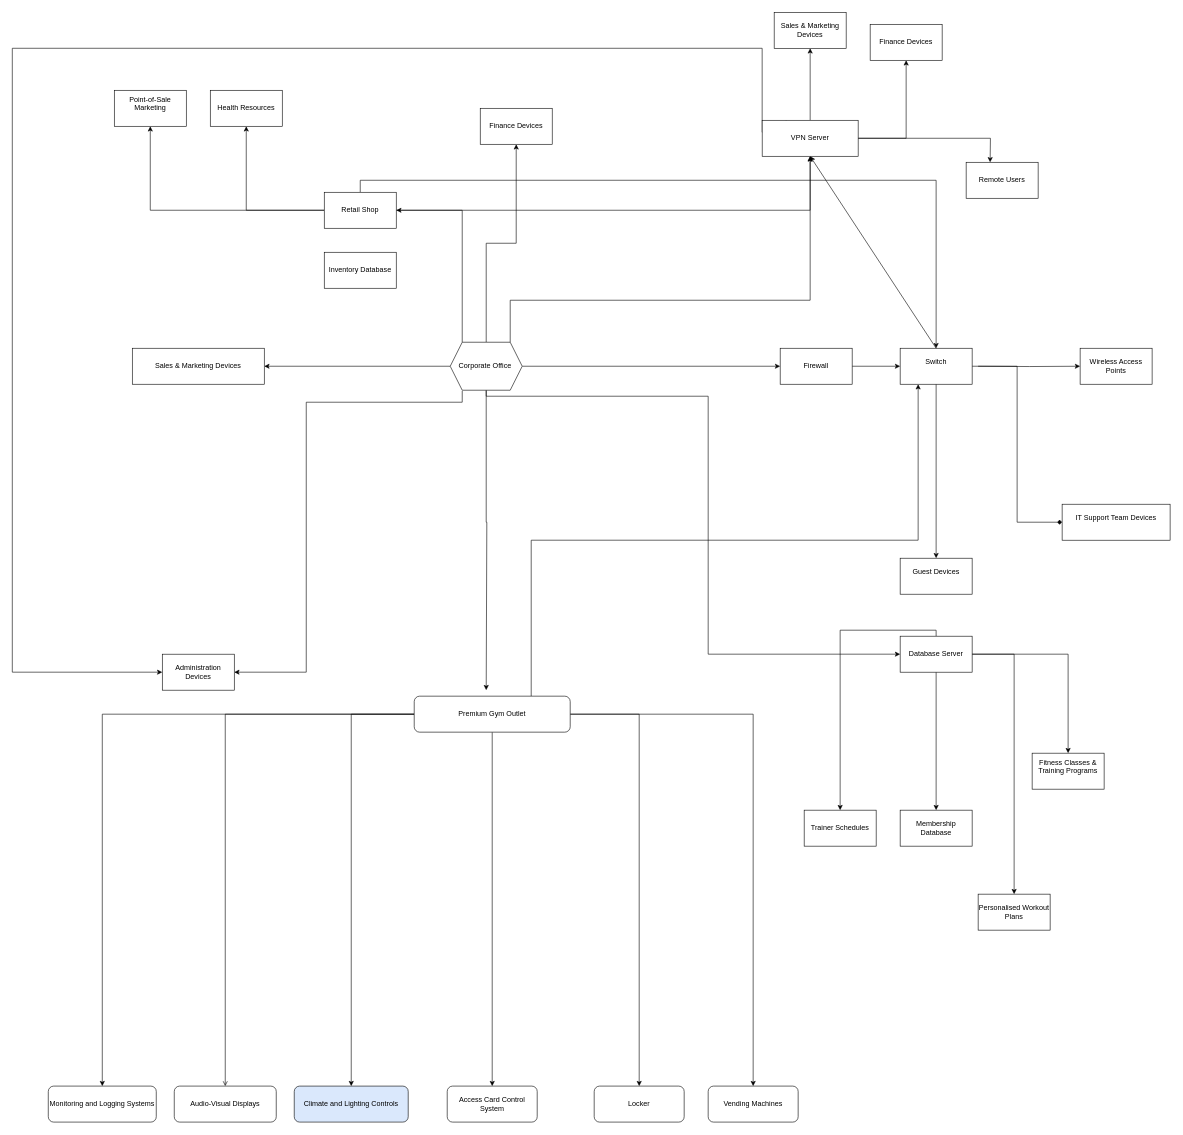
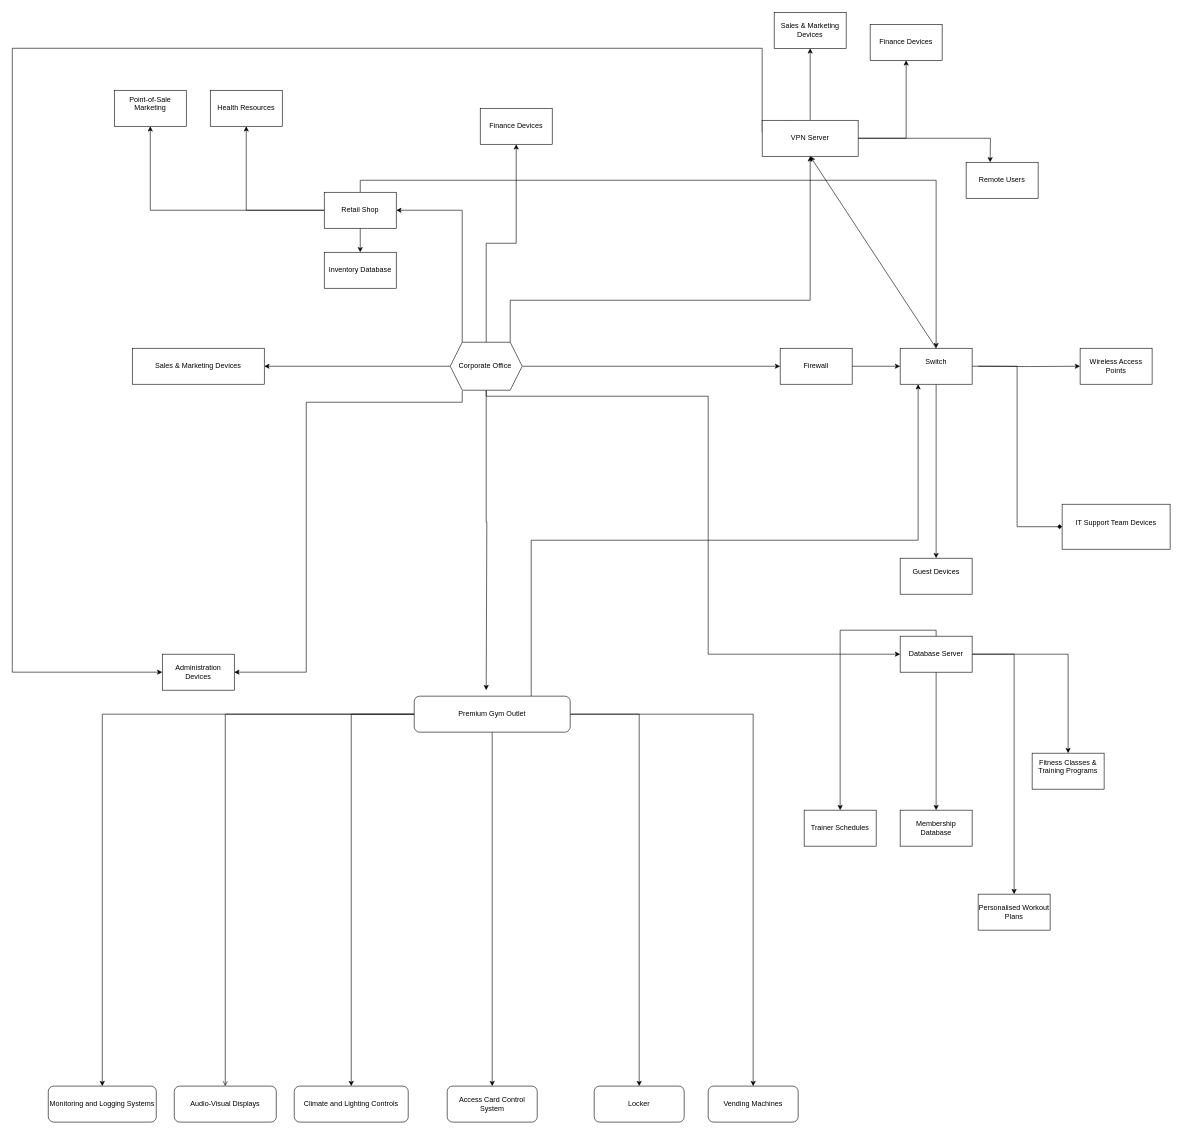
  <mxCell id="0" />
  <mxCell id="1" parent="0" />
  <mxCell id="2" value="" style="edgeStyle=orthogonalEdgeStyle;rounded=0;orthogonalLoop=1;jettySize=auto;html=1;" edge="1" parent="1" source="10" target="12"><mxGeometry relative="1" as="geometry" /></mxCell>
  <mxCell id="3" value="" style="edgeStyle=orthogonalEdgeStyle;rounded=0;orthogonalLoop=1;jettySize=auto;html=1;" edge="1" parent="1" source="10" target="13"><mxGeometry relative="1" as="geometry" /></mxCell>
  <mxCell id="4" style="edgeStyle=orthogonalEdgeStyle;rounded=0;orthogonalLoop=1;jettySize=auto;html=1;entryX=0.5;entryY=1;entryDx=0;entryDy=0;" edge="1" parent="1" source="10" target="18"><mxGeometry relative="1" as="geometry"><mxPoint x="810" y="400" as="targetPoint" /><Array as="points"><mxPoint x="850" y="500" /><mxPoint x="1350" y="500" /></Array></mxGeometry></mxCell>
  <mxCell id="5" value="" style="edgeStyle=orthogonalEdgeStyle;rounded=0;orthogonalLoop=1;jettySize=auto;html=1;exitX=0.167;exitY=1.013;exitDx=0;exitDy=0;exitPerimeter=0;" edge="1" parent="1" source="10" target="19"><mxGeometry relative="1" as="geometry"><mxPoint x="770" y="670" as="sourcePoint" /><Array as="points"><mxPoint x="770" y="670" /><mxPoint x="510" y="670" /></Array></mxGeometry></mxCell>
  <mxCell id="6" value="" style="edgeStyle=orthogonalEdgeStyle;rounded=0;orthogonalLoop=1;jettySize=auto;html=1;" edge="1" parent="1" source="10" target="24"><mxGeometry relative="1" as="geometry"><Array as="points"><mxPoint x="770" y="350" /></Array></mxGeometry></mxCell>
  <mxCell id="7" value="" style="edgeStyle=orthogonalEdgeStyle;rounded=0;orthogonalLoop=1;jettySize=auto;html=1;" edge="1" parent="1" source="10" target="29"><mxGeometry relative="1" as="geometry"><Array as="points"><mxPoint x="810" y="660" /><mxPoint x="1180" y="660" /></Array></mxGeometry></mxCell>
  <mxCell id="8" style="edgeStyle=orthogonalEdgeStyle;rounded=0;orthogonalLoop=1;jettySize=auto;html=1;" edge="1" parent="1" source="10"><mxGeometry relative="1" as="geometry"><mxPoint x="810" y="1150" as="targetPoint" /><Array as="points"><mxPoint x="810" y="870" /><mxPoint x="811" y="1090" /></Array></mxGeometry></mxCell>
  <mxCell id="9" value="" style="edgeStyle=orthogonalEdgeStyle;rounded=0;orthogonalLoop=1;jettySize=auto;html=1;" edge="1" parent="1" source="10" target="30"><mxGeometry relative="1" as="geometry" /></mxCell>
  <mxCell id="10" value="Corporate Office&amp;nbsp;" style="shape=hexagon;perimeter=hexagonPerimeter2;whiteSpace=wrap;html=1;fixedSize=1;" vertex="1" parent="1"><mxGeometry x="750" y="570" width="120" height="80" as="geometry" /></mxCell>
  <mxCell id="11" value="" style="edgeStyle=orthogonalEdgeStyle;rounded=0;orthogonalLoop=1;jettySize=auto;html=1;" edge="1" parent="1" source="12" target="46"><mxGeometry relative="1" as="geometry" /></mxCell>
  <mxCell id="12" value="Firewall" style="whiteSpace=wrap;html=1;" vertex="1" parent="1"><mxGeometry x="1300" y="580" width="120" height="60" as="geometry" /></mxCell>
  <mxCell id="13" value="Sales &amp;amp; Marketing Devices" style="whiteSpace=wrap;html=1;" vertex="1" parent="1"><mxGeometry x="220" y="580" width="220" height="60" as="geometry" /></mxCell>
  <mxCell id="14" value="" style="edgeStyle=orthogonalEdgeStyle;rounded=0;orthogonalLoop=1;jettySize=auto;html=1;" edge="1" parent="1" source="18"><mxGeometry relative="1" as="geometry"><mxPoint x="1650" y="270" as="targetPoint" /></mxGeometry></mxCell>
  <mxCell id="15" value="" style="edgeStyle=orthogonalEdgeStyle;rounded=0;orthogonalLoop=1;jettySize=auto;html=1;" edge="1" parent="1" source="18" target="52"><mxGeometry relative="1" as="geometry" /></mxCell>
  <mxCell id="16" value="" style="edgeStyle=orthogonalEdgeStyle;rounded=0;orthogonalLoop=1;jettySize=auto;html=1;" edge="1" parent="1" source="18" target="53"><mxGeometry relative="1" as="geometry" /></mxCell>
  <mxCell id="17" style="edgeStyle=orthogonalEdgeStyle;rounded=0;orthogonalLoop=1;jettySize=auto;html=1;exitX=0.25;exitY=0;exitDx=0;exitDy=0;entryX=0;entryY=0.5;entryDx=0;entryDy=0;" edge="1" parent="1" source="18" target="19"><mxGeometry relative="1" as="geometry"><Array as="points"><mxPoint x="1270" y="220" /><mxPoint x="1270" y="80" /><mxPoint x="20" y="80" /><mxPoint x="20" y="1120" /></Array></mxGeometry></mxCell>
  <mxCell id="18" value="VPN Server" style="rounded=0;whiteSpace=wrap;html=1;" vertex="1" parent="1"><mxGeometry x="1270" y="200" width="160" height="60" as="geometry" /></mxCell>
  <mxCell id="19" value="Administration Devices" style="whiteSpace=wrap;html=1;" vertex="1" parent="1"><mxGeometry x="270" y="1090" width="120" height="60" as="geometry" /></mxCell>
  <mxCell id="20" value="" style="edgeStyle=orthogonalEdgeStyle;rounded=0;orthogonalLoop=1;jettySize=auto;html=1;" edge="1" parent="1" source="24" target="60"><mxGeometry relative="1" as="geometry" /></mxCell>
  <mxCell id="21" value="" style="edgeStyle=orthogonalEdgeStyle;rounded=0;orthogonalLoop=1;jettySize=auto;html=1;" edge="1" parent="1" source="24" target="61"><mxGeometry relative="1" as="geometry" /></mxCell>
- <mxCell id="22" value="" style="edgeStyle=orthogonalEdgeStyle;rounded=0;orthogonalLoop=1;jettySize=auto;html=1;" edge="1" parent="1" source="24" target="18"><mxGeometry relative="1" as="geometry" /></mxCell>
+ <mxCell id="22" value="" style="edgeStyle=orthogonalEdgeStyle;rounded=0;orthogonalLoop=1;jettySize=auto;html=1;" edge="1" parent="1" source="24" target="62"><mxGeometry relative="1" as="geometry" /></mxCell>
  <mxCell id="23" style="edgeStyle=orthogonalEdgeStyle;rounded=0;orthogonalLoop=1;jettySize=auto;html=1;entryX=0.5;entryY=0;entryDx=0;entryDy=0;exitX=0.5;exitY=0;exitDx=0;exitDy=0;" edge="1" parent="1" source="24" target="46"><mxGeometry relative="1" as="geometry"><mxPoint x="940" y="150" as="targetPoint" /></mxGeometry></mxCell>
  <mxCell id="24" value="Retail Shop" style="whiteSpace=wrap;html=1;" vertex="1" parent="1"><mxGeometry x="540" y="320" width="120" height="60" as="geometry" /></mxCell>
  <mxCell id="25" value="" style="edgeStyle=orthogonalEdgeStyle;rounded=0;orthogonalLoop=1;jettySize=auto;html=1;" edge="1" parent="1" source="29" target="39"><mxGeometry relative="1" as="geometry" /></mxCell>
  <mxCell id="26" value="" style="edgeStyle=orthogonalEdgeStyle;rounded=0;orthogonalLoop=1;jettySize=auto;html=1;" edge="1" parent="1" source="29" target="40"><mxGeometry relative="1" as="geometry" /></mxCell>
  <mxCell id="27" value="" style="edgeStyle=orthogonalEdgeStyle;rounded=0;orthogonalLoop=1;jettySize=auto;html=1;" edge="1" parent="1" source="29" target="41"><mxGeometry relative="1" as="geometry"><Array as="points"><mxPoint x="1560" y="1050" /><mxPoint x="1400" y="1050" /></Array></mxGeometry></mxCell>
  <mxCell id="28" value="" style="edgeStyle=orthogonalEdgeStyle;rounded=0;orthogonalLoop=1;jettySize=auto;html=1;" edge="1" parent="1" source="29" target="42"><mxGeometry relative="1" as="geometry" /></mxCell>
  <mxCell id="29" value="Database Server" style="whiteSpace=wrap;html=1;" vertex="1" parent="1"><mxGeometry x="1500" y="1060" width="120" height="60" as="geometry" /></mxCell>
  <mxCell id="30" value="Finance Devices" style="whiteSpace=wrap;html=1;" vertex="1" parent="1"><mxGeometry x="800" y="180" width="120" height="60" as="geometry" /></mxCell>
  <mxCell id="31" style="edgeStyle=orthogonalEdgeStyle;rounded=0;orthogonalLoop=1;jettySize=auto;html=1;exitX=0.75;exitY=0;exitDx=0;exitDy=0;entryX=0.25;entryY=1;entryDx=0;entryDy=0;" edge="1" parent="1" source="38" target="46"><mxGeometry relative="1" as="geometry" /></mxCell>
  <mxCell id="32" value="" style="edgeStyle=orthogonalEdgeStyle;rounded=0;orthogonalLoop=1;jettySize=auto;html=1;" edge="1" parent="1" source="38" target="54"><mxGeometry relative="1" as="geometry" /></mxCell>
  <mxCell id="33" value="" style="edgeStyle=orthogonalEdgeStyle;rounded=0;orthogonalLoop=1;jettySize=auto;html=1;endArrow=open;" edge="1" parent="1" source="38" target="55"><mxGeometry relative="1" as="geometry" /></mxCell>
  <mxCell id="34" value="" style="edgeStyle=orthogonalEdgeStyle;rounded=0;orthogonalLoop=1;jettySize=auto;html=1;" edge="1" parent="1" source="38" target="56"><mxGeometry relative="1" as="geometry" /></mxCell>
  <mxCell id="35" value="" style="edgeStyle=orthogonalEdgeStyle;rounded=0;orthogonalLoop=1;jettySize=auto;html=1;" edge="1" parent="1" source="38" target="57"><mxGeometry relative="1" as="geometry" /></mxCell>
  <mxCell id="36" value="" style="edgeStyle=orthogonalEdgeStyle;rounded=0;orthogonalLoop=1;jettySize=auto;html=1;" edge="1" parent="1" source="38" target="58"><mxGeometry relative="1" as="geometry" /></mxCell>
  <mxCell id="37" value="" style="edgeStyle=orthogonalEdgeStyle;rounded=0;orthogonalLoop=1;jettySize=auto;html=1;" edge="1" parent="1" source="38" target="59"><mxGeometry relative="1" as="geometry" /></mxCell>
  <mxCell id="38" value="Premium Gym Outlet" style="rounded=1;whiteSpace=wrap;html=1;" vertex="1" parent="1"><mxGeometry x="690" y="1160" width="260" height="60" as="geometry" /></mxCell>
  <mxCell id="39" value="Membership Database" style="whiteSpace=wrap;html=1;" vertex="1" parent="1"><mxGeometry x="1500" y="1350" width="120" height="60" as="geometry" /></mxCell>
  <mxCell id="40" value="&lt;div&gt;Fitness Classes &amp;amp; Training Programs&lt;/div&gt;&lt;div&gt;&lt;br&gt;&lt;/div&gt;" style="whiteSpace=wrap;html=1;" vertex="1" parent="1"><mxGeometry x="1720" y="1255" width="120" height="60" as="geometry" /></mxCell>
  <mxCell id="41" value="Trainer Schedules" style="whiteSpace=wrap;html=1;" vertex="1" parent="1"><mxGeometry x="1340" y="1350" width="120" height="60" as="geometry" /></mxCell>
  <mxCell id="42" value="Personalised Workout Plans" style="whiteSpace=wrap;html=1;" vertex="1" parent="1"><mxGeometry x="1630" y="1490" width="120" height="60" as="geometry" /></mxCell>
  <mxCell id="43" value="" style="edgeStyle=orthogonalEdgeStyle;rounded=0;orthogonalLoop=1;jettySize=auto;html=1;" edge="1" parent="1" target="47"><mxGeometry relative="1" as="geometry"><mxPoint x="1630" y="610" as="sourcePoint" /></mxGeometry></mxCell>
  <mxCell id="44" value="" style="edgeStyle=orthogonalEdgeStyle;rounded=0;orthogonalLoop=1;jettySize=auto;html=1;entryX=0;entryY=0.5;entryDx=0;entryDy=0;endArrow=diamond;" edge="1" parent="1" source="46" target="48"><mxGeometry relative="1" as="geometry"><mxPoint x="1590" y="800" as="targetPoint" /></mxGeometry></mxCell>
  <mxCell id="45" value="" style="edgeStyle=orthogonalEdgeStyle;rounded=0;orthogonalLoop=1;jettySize=auto;html=1;" edge="1" parent="1" source="46" target="49"><mxGeometry relative="1" as="geometry" /></mxCell>
  <mxCell id="46" value="&lt;div&gt;Switch&lt;/div&gt;&lt;div&gt;&lt;br&gt;&lt;/div&gt;" style="whiteSpace=wrap;html=1;" vertex="1" parent="1"><mxGeometry x="1500" y="580" width="120" height="60" as="geometry" /></mxCell>
  <mxCell id="47" value="Wireless Access Points" style="whiteSpace=wrap;html=1;" vertex="1" parent="1"><mxGeometry x="1800" y="580" width="120" height="60" as="geometry" /></mxCell>
- <mxCell id="48" value="&lt;div&gt;IT Support Team Devices&lt;/div&gt;&lt;div&gt;&lt;br&gt;&lt;/div&gt;" style="whiteSpace=wrap;html=1;" vertex="1" parent="1"><mxGeometry x="1770" y="840" width="180" height="60" as="geometry" /></mxCell>
+ <mxCell id="48" value="&lt;div&gt;IT Support Team Devices&lt;/div&gt;&lt;div&gt;&lt;br&gt;&lt;/div&gt;" style="whiteSpace=wrap;html=1;" vertex="1" parent="1"><mxGeometry x="1770" y="840" width="180" height="75" as="geometry" /></mxCell>
  <mxCell id="49" value="&lt;div&gt;Guest Devices&lt;/div&gt;&lt;div&gt;&lt;br&gt;&lt;/div&gt;" style="whiteSpace=wrap;html=1;" vertex="1" parent="1"><mxGeometry x="1500" y="930" width="120" height="60" as="geometry" /></mxCell>
  <mxCell id="50" value="" style="endArrow=classic;html=1;rounded=0;entryX=0.5;entryY=1;entryDx=0;entryDy=0;" edge="1" parent="1" target="18"><mxGeometry width="50" height="50" relative="1" as="geometry"><mxPoint x="1560" y="580" as="sourcePoint" /><mxPoint x="1610" y="530" as="targetPoint" /></mxGeometry></mxCell>
  <mxCell id="51" value="Remote Users" style="whiteSpace=wrap;html=1;rounded=0;" vertex="1" parent="1"><mxGeometry x="1610" y="270" width="120" height="60" as="geometry" /></mxCell>
  <mxCell id="52" value="Sales &amp;amp; Marketing Devices" style="whiteSpace=wrap;html=1;rounded=0;" vertex="1" parent="1"><mxGeometry x="1290" y="20" width="120" height="60" as="geometry" /></mxCell>
  <mxCell id="53" value="Finance Devices" style="whiteSpace=wrap;html=1;rounded=0;" vertex="1" parent="1"><mxGeometry x="1450" y="40" width="120" height="60" as="geometry" /></mxCell>
  <mxCell id="54" value="Monitoring and Logging Systems" style="rounded=1;whiteSpace=wrap;html=1;" vertex="1" parent="1"><mxGeometry x="80" y="1810" width="180" height="60" as="geometry" /></mxCell>
  <mxCell id="55" value="Audio-Visual Displays" style="rounded=1;whiteSpace=wrap;html=1;" vertex="1" parent="1"><mxGeometry x="290" y="1810" width="170" height="60" as="geometry" /></mxCell>
- <mxCell id="56" value="Climate and Lighting Controls" style="rounded=1;whiteSpace=wrap;html=1;fillColor=#dae8fc;" vertex="1" parent="1"><mxGeometry x="490" y="1810" width="190" height="60" as="geometry" /></mxCell>
+ <mxCell id="56" value="Climate and Lighting Controls" style="rounded=1;whiteSpace=wrap;html=1;" vertex="1" parent="1"><mxGeometry x="490" y="1810" width="190" height="60" as="geometry" /></mxCell>
  <mxCell id="57" value="Vending Machines" style="rounded=1;whiteSpace=wrap;html=1;" vertex="1" parent="1"><mxGeometry x="1180" y="1810" width="150" height="60" as="geometry" /></mxCell>
  <mxCell id="58" value="Access Card Control System" style="rounded=1;whiteSpace=wrap;html=1;" vertex="1" parent="1"><mxGeometry x="745" y="1810" width="150" height="60" as="geometry" /></mxCell>
  <mxCell id="59" value="Locker" style="rounded=1;whiteSpace=wrap;html=1;" vertex="1" parent="1"><mxGeometry x="990" y="1810" width="150" height="60" as="geometry" /></mxCell>
  <mxCell id="60" value="&lt;div&gt;Point-of-Sale Marketing&lt;/div&gt;&lt;div&gt;&lt;br&gt;&lt;/div&gt;" style="whiteSpace=wrap;html=1;" vertex="1" parent="1"><mxGeometry x="190" y="150" width="120" height="60" as="geometry" /></mxCell>
  <mxCell id="61" value="Health Resources" style="whiteSpace=wrap;html=1;" vertex="1" parent="1"><mxGeometry x="350" y="150" width="120" height="60" as="geometry" /></mxCell>
  <mxCell id="62" value="Inventory Database" style="whiteSpace=wrap;html=1;" vertex="1" parent="1"><mxGeometry x="540" y="420" width="120" height="60" as="geometry" /></mxCell>
